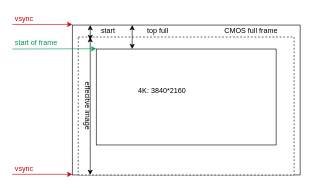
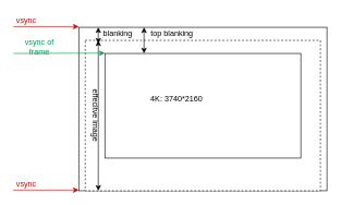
  <mxCell id="0" />
  <mxCell id="1" parent="0" />
  <mxCell id="2" value="" style="rounded=0;whiteSpace=wrap;html=1;" parent="1" vertex="1"><mxGeometry x="120" y="41" width="380" height="250" as="geometry" /></mxCell>
  <mxCell id="3" value="" style="rounded=0;whiteSpace=wrap;html=1;dashed=1;" parent="1" vertex="1"><mxGeometry x="130" y="61" width="360" height="230" as="geometry" /></mxCell>
- <mxCell id="4" value="CMOS full frame&amp;nbsp;" style="text;html=1;strokeColor=none;fillColor=none;align=center;verticalAlign=middle;whiteSpace=wrap;rounded=0;" parent="1" vertex="1"><mxGeometry x="340" y="41" width="160" height="20" as="geometry" /></mxCell>
  <mxCell id="5" value="" style="rounded=0;whiteSpace=wrap;html=1;" parent="1" vertex="1"><mxGeometry x="160" y="81" width="300" height="160" as="geometry" /></mxCell>
  <mxCell id="6" value="" style="endArrow=classic;startArrow=classic;html=1;" parent="1" edge="1"><mxGeometry width="50" height="50" relative="1" as="geometry"><mxPoint x="150" y="291" as="sourcePoint" /><mxPoint x="150" y="61" as="targetPoint" /></mxGeometry></mxCell>
  <mxCell id="7" value="effecitve image" style="text;html=1;strokeColor=none;fillColor=none;align=center;verticalAlign=middle;whiteSpace=wrap;rounded=0;rotation=90;" parent="1" vertex="1"><mxGeometry x="80" y="166" width="130" height="20" as="geometry" /></mxCell>
  <mxCell id="8" value="" style="endArrow=classic;startArrow=classic;html=1;" parent="1" edge="1"><mxGeometry width="50" height="50" relative="1" as="geometry"><mxPoint x="150" y="66" as="sourcePoint" /><mxPoint x="150" y="41" as="targetPoint" /></mxGeometry></mxCell>
- <mxCell id="9" value="start" style="text;html=1;strokeColor=none;fillColor=none;align=center;verticalAlign=middle;whiteSpace=wrap;rounded=0;" parent="1" vertex="1"><mxGeometry x="160" y="41" width="40" height="20" as="geometry" /></mxCell>
- <mxCell id="10" value="4K: 3840*2160" style="text;html=1;strokeColor=none;fillColor=none;align=center;verticalAlign=middle;whiteSpace=wrap;rounded=0;" parent="1" vertex="1"><mxGeometry x="210" y="141" width="120" height="20" as="geometry" /></mxCell>
+ <mxCell id="9" value="blanking" style="text;html=1;strokeColor=none;fillColor=none;align=center;verticalAlign=middle;whiteSpace=wrap;rounded=0;" parent="1" vertex="1"><mxGeometry x="160" y="41" width="40" height="20" as="geometry" /></mxCell>
+ <mxCell id="10" value="4K: 3740*2160" style="text;html=1;strokeColor=none;fillColor=none;align=center;verticalAlign=middle;whiteSpace=wrap;rounded=0;" parent="1" vertex="1"><mxGeometry x="210" y="141" width="120" height="20" as="geometry" /></mxCell>
  <mxCell id="11" value="" style="endArrow=classic;html=1;strokeColor=#CC0000;" parent="1" edge="1"><mxGeometry width="50" height="50" relative="1" as="geometry"><mxPoint x="20" y="40" as="sourcePoint" /><mxPoint x="120" y="40" as="targetPoint" /></mxGeometry></mxCell>
  <mxCell id="12" value="vsync" style="text;html=1;strokeColor=none;fillColor=none;align=center;verticalAlign=middle;whiteSpace=wrap;rounded=0;fontColor=#CC0000;" parent="1" vertex="1"><mxGeometry x="20" y="20" width="40" height="20" as="geometry" /></mxCell>
  <mxCell id="13" value="" style="endArrow=classic;html=1;strokeColor=#CC0000;" parent="1" edge="1"><mxGeometry width="50" height="50" relative="1" as="geometry"><mxPoint x="20" y="290" as="sourcePoint" /><mxPoint x="120" y="290" as="targetPoint" /></mxGeometry></mxCell>
  <mxCell id="14" value="vsync" style="text;html=1;strokeColor=none;fillColor=none;align=center;verticalAlign=middle;whiteSpace=wrap;rounded=0;fontColor=#CC0000;" parent="1" vertex="1"><mxGeometry x="20" y="271" width="40" height="20" as="geometry" /></mxCell>
  <mxCell id="15" value="" style="endArrow=classic;html=1;strokeColor=#00994D;" parent="1" edge="1"><mxGeometry width="50" height="50" relative="1" as="geometry"><mxPoint x="20" y="81" as="sourcePoint" /><mxPoint x="160" y="80.5" as="targetPoint" /></mxGeometry></mxCell>
- <mxCell id="16" value="start of frame" style="text;html=1;strokeColor=none;fillColor=none;align=center;verticalAlign=middle;whiteSpace=wrap;rounded=0;fontColor=#00994D;" parent="1" vertex="1"><mxGeometry x="20" y="61" width="80" height="20" as="geometry" /></mxCell>
+ <mxCell id="16" value="vsync of frame" style="text;html=1;strokeColor=none;fillColor=none;align=center;verticalAlign=middle;whiteSpace=wrap;rounded=0;fontColor=#00994D;" parent="1" vertex="1"><mxGeometry x="20" y="61" width="80" height="20" as="geometry" /></mxCell>
  <mxCell id="17" value="" style="endArrow=classic;startArrow=classic;html=1;" edge="1" parent="1"><mxGeometry width="50" height="50" relative="1" as="geometry"><mxPoint x="220" y="81" as="sourcePoint" /><mxPoint x="220" y="41" as="targetPoint" /></mxGeometry></mxCell>
- <mxCell id="18" value="top full" style="text;html=1;strokeColor=none;fillColor=none;align=center;verticalAlign=middle;whiteSpace=wrap;rounded=0;" vertex="1" parent="1"><mxGeometry x="213" y="41" width="100" height="20" as="geometry" /></mxCell>
+ <mxCell id="18" value="top blanking" style="text;html=1;strokeColor=none;fillColor=none;align=center;verticalAlign=middle;whiteSpace=wrap;rounded=0;" vertex="1" parent="1"><mxGeometry x="213" y="41" width="100" height="20" as="geometry" /></mxCell>
